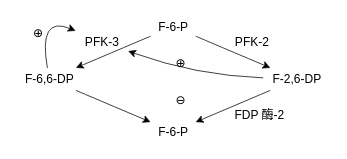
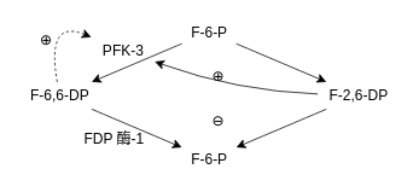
  <mxCell id="0" />
  <mxCell id="1" parent="0" />
  <mxCell id="2" style="edgeStyle=none;curved=1;rounded=0;orthogonalLoop=1;jettySize=auto;html=1;fontSize=12;startSize=8;endSize=8;" edge="1" parent="1" source="4" target="8"><mxGeometry relative="1" as="geometry" /></mxCell>
  <mxCell id="3" style="edgeStyle=none;curved=1;rounded=0;orthogonalLoop=1;jettySize=auto;html=1;fontSize=12;startSize=8;endSize=8;" edge="1" parent="1" source="4" target="11"><mxGeometry relative="1" as="geometry" /></mxCell>
  <mxCell id="4" value="F-6-P" style="text;html=1;align=center;verticalAlign=middle;resizable=0;points=[];autosize=1;strokeColor=none;fillColor=none;fontSize=16;" vertex="1" parent="1"><mxGeometry x="200" width="60" height="30" as="geometry" y="20" /></mxCell>
  <mxCell id="5" value="F-6-P" style="text;html=1;align=center;verticalAlign=middle;resizable=0;points=[];autosize=1;strokeColor=none;fillColor=none;fontSize=16;" vertex="1" parent="1"><mxGeometry x="200" y="160" width="60" height="30" as="geometry" /></mxCell>
  <mxCell id="6" style="edgeStyle=none;curved=1;rounded=0;orthogonalLoop=1;jettySize=auto;html=1;fontSize=12;startSize=8;endSize=8;" edge="1" parent="1" source="8" target="5"><mxGeometry relative="1" as="geometry" /></mxCell>
- <mxCell id="7" style="edgeStyle=none;curved=1;rounded=0;orthogonalLoop=1;jettySize=auto;html=1;fontSize=12;startSize=8;endSize=8;" edge="1" parent="1" source="8" target="13"><mxGeometry relative="1" as="geometry"><Array as="points"><mxPoint x="50" y="20" /></Array></mxGeometry></mxCell>
+ <mxCell id="7" style="edgeStyle=none;curved=1;rounded=0;orthogonalLoop=1;jettySize=auto;html=1;fontSize=12;startSize=8;endSize=8;dashed=1;" edge="1" parent="1" source="8" target="13"><mxGeometry relative="1" as="geometry"><Array as="points"><mxPoint x="50" y="20" /></Array></mxGeometry></mxCell>
  <mxCell id="8" value="F-6,6-DP" style="text;html=1;align=center;verticalAlign=middle;resizable=0;points=[];autosize=1;strokeColor=none;fillColor=none;fontSize=16;" vertex="1" parent="1"><mxGeometry x="20" y="90" width="90" height="30" as="geometry" /></mxCell>
  <mxCell id="9" style="edgeStyle=none;curved=1;rounded=0;orthogonalLoop=1;jettySize=auto;html=1;fontSize=12;startSize=8;endSize=8;" edge="1" parent="1" source="11" target="5"><mxGeometry relative="1" as="geometry" /></mxCell>
  <mxCell id="10" style="edgeStyle=none;curved=1;rounded=0;orthogonalLoop=1;jettySize=auto;html=1;fontSize=12;startSize=8;endSize=8;" edge="1" parent="1" source="11" target="13"><mxGeometry relative="1" as="geometry"><Array as="points"><mxPoint x="260" y="100" /></Array></mxGeometry></mxCell>
  <mxCell id="11" value="F-2,6-DP" style="text;html=1;align=center;verticalAlign=middle;resizable=0;points=[];autosize=1;strokeColor=none;fillColor=none;fontSize=16;" vertex="1" parent="1"><mxGeometry x="350" y="90" width="90" height="30" as="geometry" /></mxCell>
- <mxCell id="12" value="PFK-2" style="text;html=1;align=center;verticalAlign=middle;resizable=0;points=[];autosize=1;strokeColor=none;fillColor=none;fontSize=16;" vertex="1" parent="1"><mxGeometry x="300" y="40" width="70" height="30" as="geometry" /></mxCell>
  <mxCell id="13" value="PFK-3" style="text;html=1;align=center;verticalAlign=middle;resizable=0;points=[];autosize=1;strokeColor=none;fillColor=none;fontSize=16;" vertex="1" parent="1"><mxGeometry x="100" y="40" width="70" height="30" as="geometry" /></mxCell>
- <mxCell id="15" value="FDP 酶-2" style="text;html=1;align=center;verticalAlign=middle;resizable=0;points=[];autosize=1;strokeColor=none;fillColor=none;fontSize=16;" vertex="1" parent="1"><mxGeometry x="300" y="138" width="90" height="30" as="geometry" /></mxCell>
+ <mxCell id="14" value="FDP 酶-1" style="text;html=1;align=center;verticalAlign=middle;resizable=0;points=[];autosize=1;strokeColor=none;fillColor=none;fontSize=16;" vertex="1" parent="1"><mxGeometry x="80" y="138" width="90" height="30" as="geometry" /></mxCell>
  <mxCell id="16" value="⊕" style="text;html=1;align=center;verticalAlign=middle;resizable=0;points=[];autosize=1;strokeColor=none;fillColor=none;fontSize=16;" vertex="1" parent="1"><mxGeometry x="220" y="68" width="40" height="30" as="geometry" /></mxCell>
  <mxCell id="17" value="⊕" style="text;html=1;align=center;verticalAlign=middle;resizable=0;points=[];autosize=1;strokeColor=none;fillColor=none;fontSize=16;" vertex="1" parent="1"><mxGeometry x="30" y="28" width="40" height="30" as="geometry" /></mxCell>
  <mxCell id="18" value="⊖" style="text;html=1;align=center;verticalAlign=middle;resizable=0;points=[];autosize=1;strokeColor=none;fillColor=none;fontSize=16;" vertex="1" parent="1"><mxGeometry x="220" y="118" width="40" height="30" as="geometry" /></mxCell>
